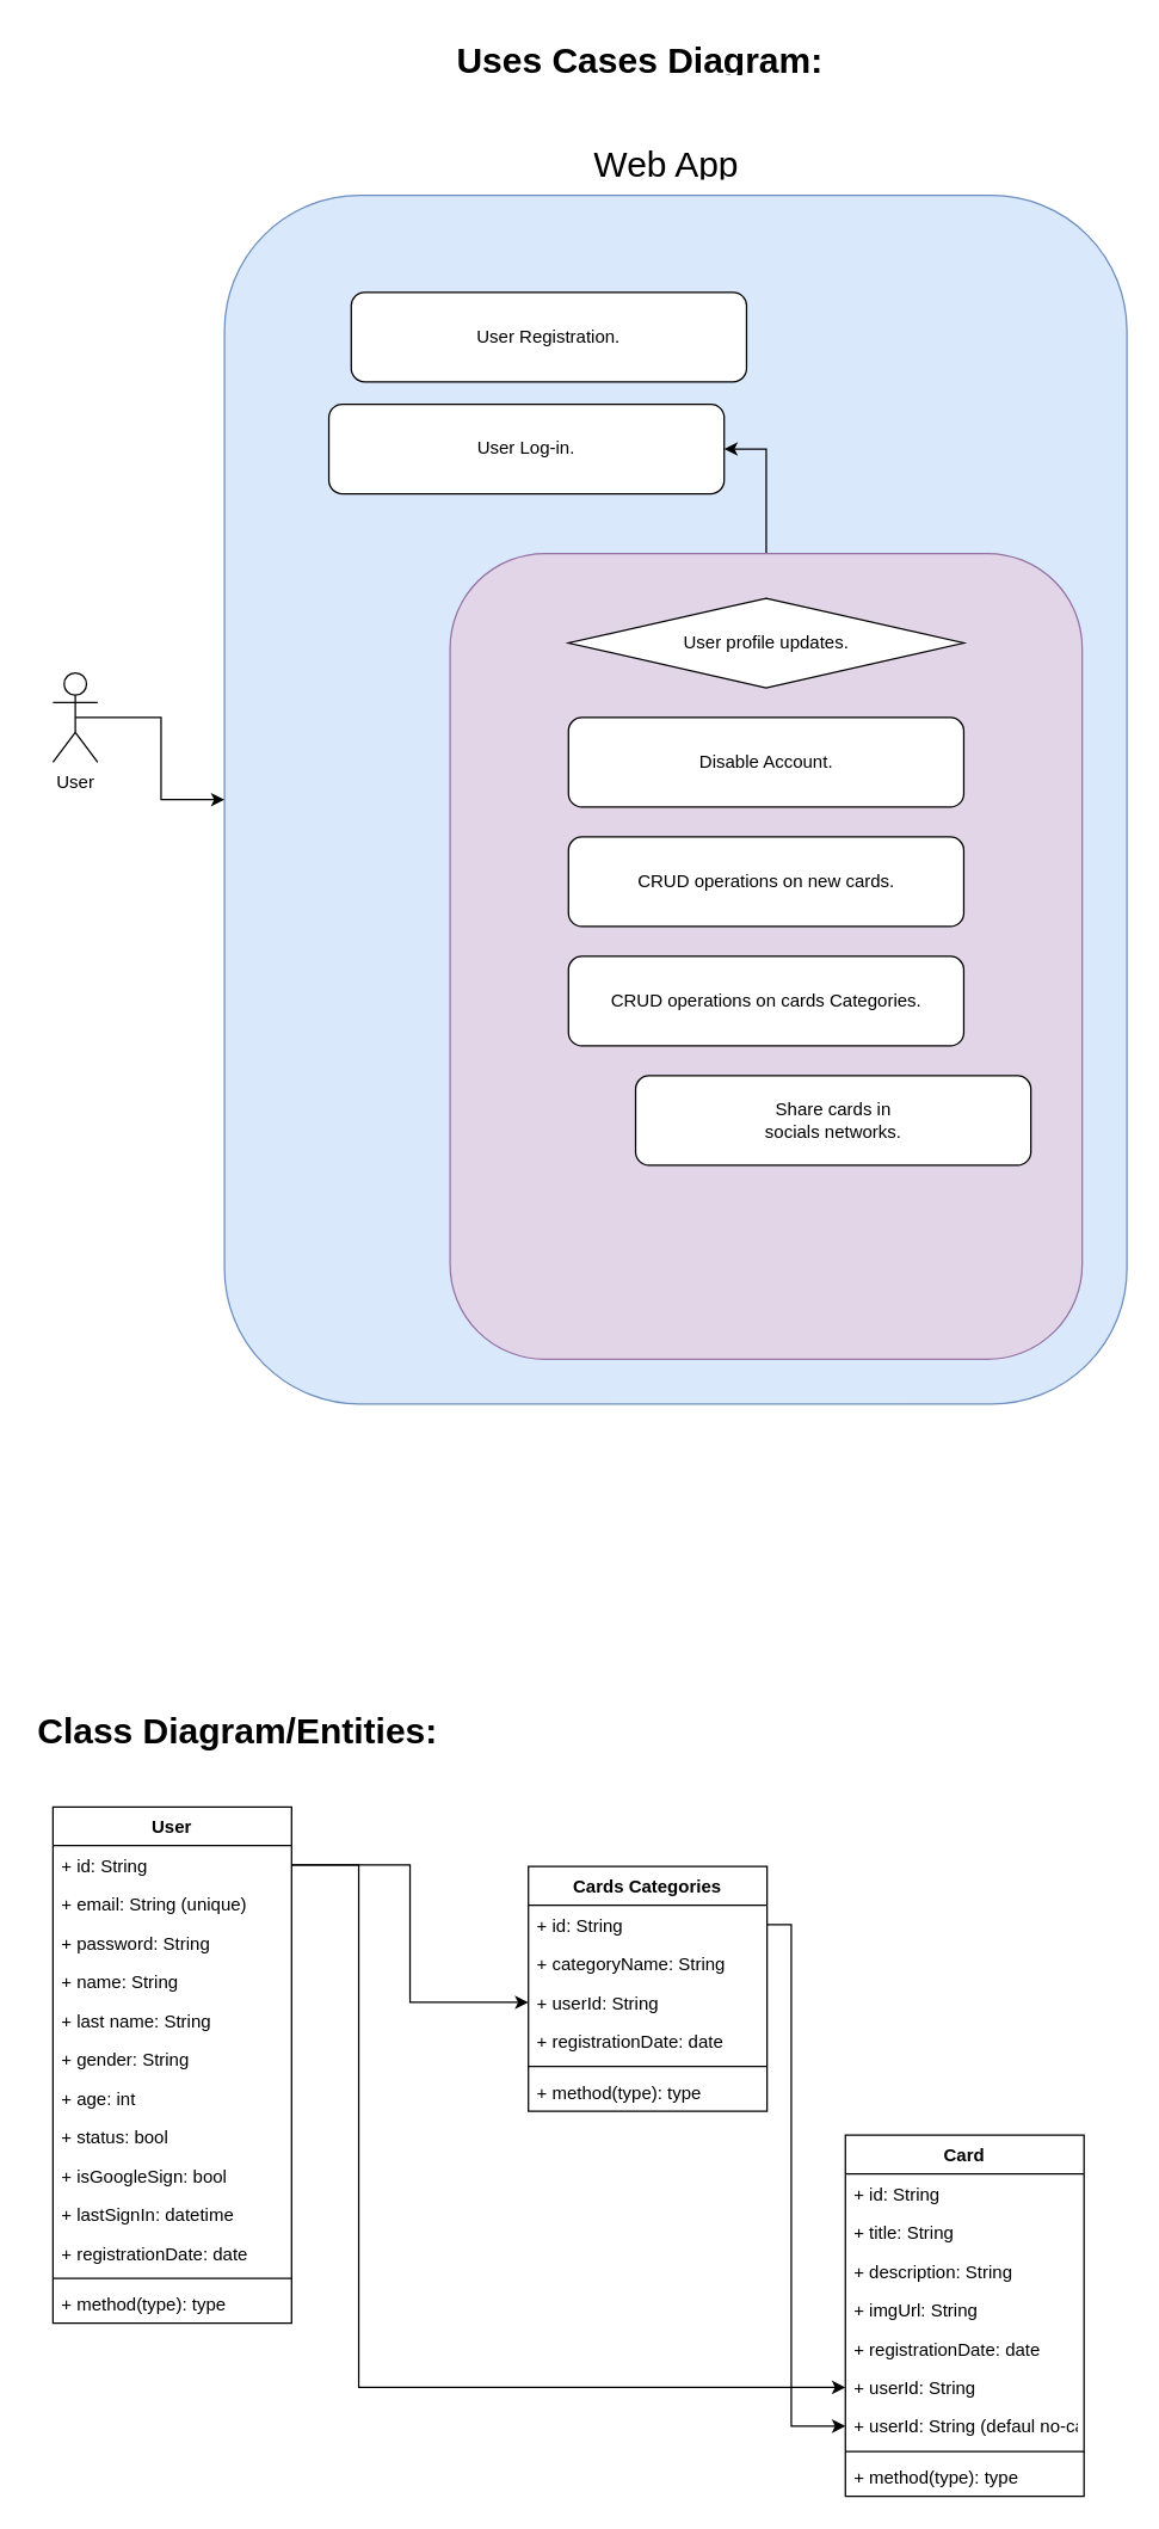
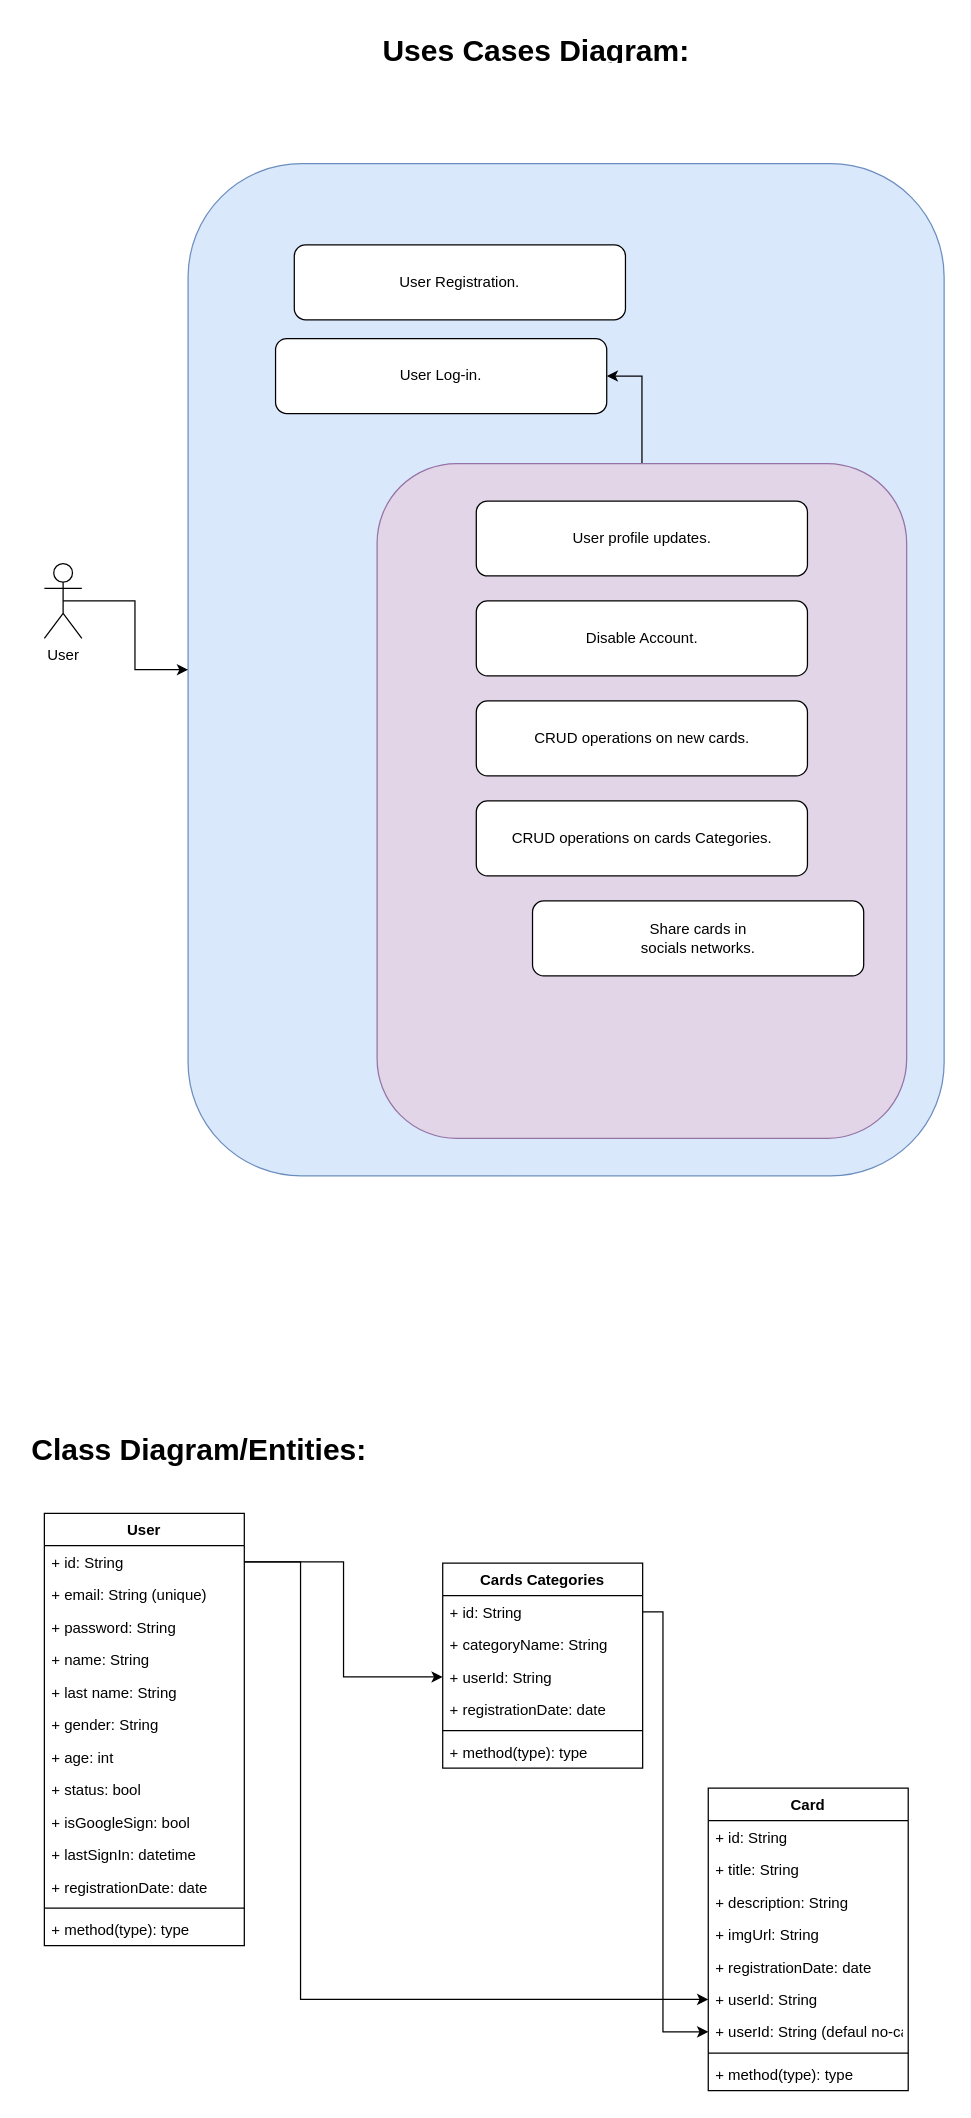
  <mxCell id="0" />
  <mxCell id="1" parent="0" />
  <mxCell id="2" value="" style="rounded=1;whiteSpace=wrap;html=1;fillColor=#dae8fc;strokeColor=#6c8ebf;" vertex="1" parent="1"><mxGeometry x="150" y="130" width="605" height="810" as="geometry" /></mxCell>
- <mxCell id="3" value="&lt;h1&gt;&lt;span style=&quot;font-weight: normal&quot;&gt;Web App&lt;/span&gt;&lt;/h1&gt;" style="text;html=1;strokeColor=none;fillColor=none;spacing=5;spacingTop=-20;whiteSpace=wrap;overflow=hidden;rounded=0;" vertex="1" parent="1"><mxGeometry x="392.5" y="90" width="120" height="30" as="geometry" /></mxCell>
  <mxCell id="4" value="User Registration." style="rounded=1;whiteSpace=wrap;html=1;" vertex="1" parent="1"><mxGeometry x="235" y="195" width="265" height="60" as="geometry" /></mxCell>
  <mxCell id="5" value="User Log-in." style="rounded=1;whiteSpace=wrap;html=1;" vertex="1" parent="1"><mxGeometry x="220" y="270" width="265" height="60" as="geometry" /></mxCell>
  <mxCell id="6" style="edgeStyle=orthogonalEdgeStyle;rounded=0;orthogonalLoop=1;jettySize=auto;html=1;exitX=0.5;exitY=0.5;exitDx=0;exitDy=0;exitPerimeter=0;" edge="1" parent="1" source="7" target="2"><mxGeometry relative="1" as="geometry" /></mxCell>
  <mxCell id="7" value="User" style="shape=umlActor;verticalLabelPosition=bottom;verticalAlign=top;html=1;outlineConnect=0;" vertex="1" parent="1"><mxGeometry x="35" y="450" width="30" height="60" as="geometry" /></mxCell>
  <mxCell id="8" style="edgeStyle=orthogonalEdgeStyle;rounded=0;orthogonalLoop=1;jettySize=auto;html=1;entryX=1;entryY=0.5;entryDx=0;entryDy=0;" edge="1" parent="1" source="9" target="5"><mxGeometry relative="1" as="geometry" /></mxCell>
  <mxCell id="9" value="" style="rounded=1;whiteSpace=wrap;html=1;fillColor=#e1d5e7;strokeColor=#9673a6;" vertex="1" parent="1"><mxGeometry x="301.26" y="370" width="423.75" height="540" as="geometry" /></mxCell>
- <mxCell id="10" value="User profile updates." style="rhombus;whiteSpace=wrap;html=1;" vertex="1" parent="1"><mxGeometry x="380.63" y="400" width="265" height="60" as="geometry" /></mxCell>
+ <mxCell id="10" value="User profile updates." style="rounded=1;whiteSpace=wrap;html=1;" vertex="1" parent="1"><mxGeometry x="380.63" y="400" width="265" height="60" as="geometry" /></mxCell>
  <mxCell id="11" value="Disable Account." style="rounded=1;whiteSpace=wrap;html=1;" vertex="1" parent="1"><mxGeometry x="380.63" y="480" width="265" height="60" as="geometry" /></mxCell>
  <mxCell id="12" value="CRUD operations on new cards." style="rounded=1;whiteSpace=wrap;html=1;" vertex="1" parent="1"><mxGeometry x="380.63" y="560" width="265" height="60" as="geometry" /></mxCell>
  <mxCell id="13" value="Share cards in&lt;br&gt;socials networks." style="rounded=1;whiteSpace=wrap;html=1;" vertex="1" parent="1"><mxGeometry x="425.63" y="720" width="265" height="60" as="geometry" /></mxCell>
  <mxCell id="14" value="&lt;h1&gt;Class Diagram/Entities:&lt;/h1&gt;" style="text;html=1;strokeColor=none;fillColor=none;spacing=5;spacingTop=-20;whiteSpace=wrap;overflow=hidden;rounded=0;" vertex="1" parent="1"><mxGeometry x="20" y="1140" width="315" height="40" as="geometry" /></mxCell>
  <mxCell id="15" value="&lt;h1&gt;Uses Cases Diagram:&lt;/h1&gt;" style="text;html=1;strokeColor=none;fillColor=none;spacing=5;spacingTop=-20;whiteSpace=wrap;overflow=hidden;rounded=0;" vertex="1" parent="1"><mxGeometry x="301.26" y="20" width="265" height="30" as="geometry" /></mxCell>
  <mxCell id="16" value="User" style="swimlane;fontStyle=1;align=center;verticalAlign=top;childLayout=stackLayout;horizontal=1;startSize=26;horizontalStack=0;resizeParent=1;resizeParentMax=0;resizeLast=0;collapsible=1;marginBottom=0;" vertex="1" parent="1"><mxGeometry x="35" y="1210" width="160" height="346" as="geometry" /></mxCell>
  <mxCell id="17" value="+ id: String" style="text;strokeColor=none;fillColor=none;align=left;verticalAlign=top;spacingLeft=4;spacingRight=4;overflow=hidden;rotatable=0;points=[[0,0.5],[1,0.5]];portConstraint=eastwest;" vertex="1" parent="16"><mxGeometry y="26" width="160" height="26" as="geometry" /></mxCell>
  <mxCell id="18" value="+ email: String (unique)" style="text;strokeColor=none;fillColor=none;align=left;verticalAlign=top;spacingLeft=4;spacingRight=4;overflow=hidden;rotatable=0;points=[[0,0.5],[1,0.5]];portConstraint=eastwest;" vertex="1" parent="16"><mxGeometry y="52" width="160" height="26" as="geometry" /></mxCell>
  <mxCell id="19" value="+ password: String" style="text;strokeColor=none;fillColor=none;align=left;verticalAlign=top;spacingLeft=4;spacingRight=4;overflow=hidden;rotatable=0;points=[[0,0.5],[1,0.5]];portConstraint=eastwest;" vertex="1" parent="16"><mxGeometry y="78" width="160" height="26" as="geometry" /></mxCell>
  <mxCell id="20" value="+ name: String" style="text;strokeColor=none;fillColor=none;align=left;verticalAlign=top;spacingLeft=4;spacingRight=4;overflow=hidden;rotatable=0;points=[[0,0.5],[1,0.5]];portConstraint=eastwest;" vertex="1" parent="16"><mxGeometry y="104" width="160" height="26" as="geometry" /></mxCell>
  <mxCell id="21" value="+ last name: String" style="text;strokeColor=none;fillColor=none;align=left;verticalAlign=top;spacingLeft=4;spacingRight=4;overflow=hidden;rotatable=0;points=[[0,0.5],[1,0.5]];portConstraint=eastwest;" vertex="1" parent="16"><mxGeometry y="130" width="160" height="26" as="geometry" /></mxCell>
  <mxCell id="22" value="+ gender: String" style="text;strokeColor=none;fillColor=none;align=left;verticalAlign=top;spacingLeft=4;spacingRight=4;overflow=hidden;rotatable=0;points=[[0,0.5],[1,0.5]];portConstraint=eastwest;" vertex="1" parent="16"><mxGeometry y="156" width="160" height="26" as="geometry" /></mxCell>
  <mxCell id="23" value="+ age: int" style="text;strokeColor=none;fillColor=none;align=left;verticalAlign=top;spacingLeft=4;spacingRight=4;overflow=hidden;rotatable=0;points=[[0,0.5],[1,0.5]];portConstraint=eastwest;" vertex="1" parent="16"><mxGeometry y="182" width="160" height="26" as="geometry" /></mxCell>
  <mxCell id="24" value="+ status: bool" style="text;strokeColor=none;fillColor=none;align=left;verticalAlign=top;spacingLeft=4;spacingRight=4;overflow=hidden;rotatable=0;points=[[0,0.5],[1,0.5]];portConstraint=eastwest;" vertex="1" parent="16"><mxGeometry y="208" width="160" height="26" as="geometry" /></mxCell>
  <mxCell id="25" value="+ isGoogleSign: bool" style="text;strokeColor=none;fillColor=none;align=left;verticalAlign=top;spacingLeft=4;spacingRight=4;overflow=hidden;rotatable=0;points=[[0,0.5],[1,0.5]];portConstraint=eastwest;" vertex="1" parent="16"><mxGeometry y="234" width="160" height="26" as="geometry" /></mxCell>
  <mxCell id="26" value="+ lastSignIn: datetime" style="text;strokeColor=none;fillColor=none;align=left;verticalAlign=top;spacingLeft=4;spacingRight=4;overflow=hidden;rotatable=0;points=[[0,0.5],[1,0.5]];portConstraint=eastwest;" vertex="1" parent="16"><mxGeometry y="260" width="160" height="26" as="geometry" /></mxCell>
  <mxCell id="27" value="+ registrationDate: date" style="text;strokeColor=none;fillColor=none;align=left;verticalAlign=top;spacingLeft=4;spacingRight=4;overflow=hidden;rotatable=0;points=[[0,0.5],[1,0.5]];portConstraint=eastwest;" vertex="1" parent="16"><mxGeometry y="286" width="160" height="26" as="geometry" /></mxCell>
  <mxCell id="28" value="" style="line;strokeWidth=1;fillColor=none;align=left;verticalAlign=middle;spacingTop=-1;spacingLeft=3;spacingRight=3;rotatable=0;labelPosition=right;points=[];portConstraint=eastwest;" vertex="1" parent="16"><mxGeometry y="312" width="160" height="8" as="geometry" /></mxCell>
  <mxCell id="29" value="+ method(type): type" style="text;strokeColor=none;fillColor=none;align=left;verticalAlign=top;spacingLeft=4;spacingRight=4;overflow=hidden;rotatable=0;points=[[0,0.5],[1,0.5]];portConstraint=eastwest;" vertex="1" parent="16"><mxGeometry y="320" width="160" height="26" as="geometry" /></mxCell>
  <mxCell id="30" style="edgeStyle=orthogonalEdgeStyle;rounded=0;orthogonalLoop=1;jettySize=auto;html=1;exitX=0.5;exitY=1;exitDx=0;exitDy=0;" edge="1" parent="1" source="15" target="15"><mxGeometry relative="1" as="geometry" /></mxCell>
  <mxCell id="31" value="Card" style="swimlane;fontStyle=1;align=center;verticalAlign=top;childLayout=stackLayout;horizontal=1;startSize=26;horizontalStack=0;resizeParent=1;resizeParentMax=0;resizeLast=0;collapsible=1;marginBottom=0;" vertex="1" parent="1"><mxGeometry x="566.26" y="1430" width="160" height="242" as="geometry" /></mxCell>
  <mxCell id="32" value="+ id: String" style="text;strokeColor=none;fillColor=none;align=left;verticalAlign=top;spacingLeft=4;spacingRight=4;overflow=hidden;rotatable=0;points=[[0,0.5],[1,0.5]];portConstraint=eastwest;" vertex="1" parent="31"><mxGeometry y="26" width="160" height="26" as="geometry" /></mxCell>
  <mxCell id="33" value="+ title: String" style="text;strokeColor=none;fillColor=none;align=left;verticalAlign=top;spacingLeft=4;spacingRight=4;overflow=hidden;rotatable=0;points=[[0,0.5],[1,0.5]];portConstraint=eastwest;" vertex="1" parent="31"><mxGeometry y="52" width="160" height="26" as="geometry" /></mxCell>
  <mxCell id="34" value="+ description: String" style="text;strokeColor=none;fillColor=none;align=left;verticalAlign=top;spacingLeft=4;spacingRight=4;overflow=hidden;rotatable=0;points=[[0,0.5],[1,0.5]];portConstraint=eastwest;" vertex="1" parent="31"><mxGeometry y="78" width="160" height="26" as="geometry" /></mxCell>
  <mxCell id="35" value="+ imgUrl: String" style="text;strokeColor=none;fillColor=none;align=left;verticalAlign=top;spacingLeft=4;spacingRight=4;overflow=hidden;rotatable=0;points=[[0,0.5],[1,0.5]];portConstraint=eastwest;" vertex="1" parent="31"><mxGeometry y="104" width="160" height="26" as="geometry" /></mxCell>
  <mxCell id="36" value="+ registrationDate: date" style="text;strokeColor=none;fillColor=none;align=left;verticalAlign=top;spacingLeft=4;spacingRight=4;overflow=hidden;rotatable=0;points=[[0,0.5],[1,0.5]];portConstraint=eastwest;" vertex="1" parent="31"><mxGeometry y="130" width="160" height="26" as="geometry" /></mxCell>
  <mxCell id="37" value="+ userId: String" style="text;strokeColor=none;fillColor=none;align=left;verticalAlign=top;spacingLeft=4;spacingRight=4;overflow=hidden;rotatable=0;points=[[0,0.5],[1,0.5]];portConstraint=eastwest;" vertex="1" parent="31"><mxGeometry y="156" width="160" height="26" as="geometry" /></mxCell>
  <mxCell id="38" value="+ userId: String (defaul no-category)" style="text;strokeColor=none;fillColor=none;align=left;verticalAlign=top;spacingLeft=4;spacingRight=4;overflow=hidden;rotatable=0;points=[[0,0.5],[1,0.5]];portConstraint=eastwest;" vertex="1" parent="31"><mxGeometry y="182" width="160" height="26" as="geometry" /></mxCell>
  <mxCell id="39" value="" style="line;strokeWidth=1;fillColor=none;align=left;verticalAlign=middle;spacingTop=-1;spacingLeft=3;spacingRight=3;rotatable=0;labelPosition=right;points=[];portConstraint=eastwest;" vertex="1" parent="31"><mxGeometry y="208" width="160" height="8" as="geometry" /></mxCell>
  <mxCell id="40" value="+ method(type): type" style="text;strokeColor=none;fillColor=none;align=left;verticalAlign=top;spacingLeft=4;spacingRight=4;overflow=hidden;rotatable=0;points=[[0,0.5],[1,0.5]];portConstraint=eastwest;" vertex="1" parent="31"><mxGeometry y="216" width="160" height="26" as="geometry" /></mxCell>
  <mxCell id="41" value="Cards Categories" style="swimlane;fontStyle=1;align=center;verticalAlign=top;childLayout=stackLayout;horizontal=1;startSize=26;horizontalStack=0;resizeParent=1;resizeParentMax=0;resizeLast=0;collapsible=1;marginBottom=0;" vertex="1" parent="1"><mxGeometry x="353.76" y="1250" width="160" height="164" as="geometry" /></mxCell>
  <mxCell id="42" value="+ id: String" style="text;strokeColor=none;fillColor=none;align=left;verticalAlign=top;spacingLeft=4;spacingRight=4;overflow=hidden;rotatable=0;points=[[0,0.5],[1,0.5]];portConstraint=eastwest;" vertex="1" parent="41"><mxGeometry y="26" width="160" height="26" as="geometry" /></mxCell>
  <mxCell id="43" value="+ categoryName: String" style="text;strokeColor=none;fillColor=none;align=left;verticalAlign=top;spacingLeft=4;spacingRight=4;overflow=hidden;rotatable=0;points=[[0,0.5],[1,0.5]];portConstraint=eastwest;" vertex="1" parent="41"><mxGeometry y="52" width="160" height="26" as="geometry" /></mxCell>
  <mxCell id="44" value="+ userId: String" style="text;strokeColor=none;fillColor=none;align=left;verticalAlign=top;spacingLeft=4;spacingRight=4;overflow=hidden;rotatable=0;points=[[0,0.5],[1,0.5]];portConstraint=eastwest;" vertex="1" parent="41"><mxGeometry y="78" width="160" height="26" as="geometry" /></mxCell>
  <mxCell id="45" value="+ registrationDate: date" style="text;strokeColor=none;fillColor=none;align=left;verticalAlign=top;spacingLeft=4;spacingRight=4;overflow=hidden;rotatable=0;points=[[0,0.5],[1,0.5]];portConstraint=eastwest;" vertex="1" parent="41"><mxGeometry y="104" width="160" height="26" as="geometry" /></mxCell>
  <mxCell id="46" value="" style="line;strokeWidth=1;fillColor=none;align=left;verticalAlign=middle;spacingTop=-1;spacingLeft=3;spacingRight=3;rotatable=0;labelPosition=right;points=[];portConstraint=eastwest;" vertex="1" parent="41"><mxGeometry y="130" width="160" height="8" as="geometry" /></mxCell>
  <mxCell id="47" value="+ method(type): type" style="text;strokeColor=none;fillColor=none;align=left;verticalAlign=top;spacingLeft=4;spacingRight=4;overflow=hidden;rotatable=0;points=[[0,0.5],[1,0.5]];portConstraint=eastwest;" vertex="1" parent="41"><mxGeometry y="138" width="160" height="26" as="geometry" /></mxCell>
  <mxCell id="48" value="CRUD operations on cards Categories." style="rounded=1;whiteSpace=wrap;html=1;" vertex="1" parent="1"><mxGeometry x="380.63" y="640" width="265" height="60" as="geometry" /></mxCell>
  <mxCell id="49" style="edgeStyle=orthogonalEdgeStyle;rounded=0;orthogonalLoop=1;jettySize=auto;html=1;entryX=0;entryY=0.5;entryDx=0;entryDy=0;" edge="1" parent="1" source="17" target="44"><mxGeometry relative="1" as="geometry" /></mxCell>
  <mxCell id="50" style="edgeStyle=orthogonalEdgeStyle;rounded=0;orthogonalLoop=1;jettySize=auto;html=1;entryX=0;entryY=0.5;entryDx=0;entryDy=0;" edge="1" parent="1" source="42" target="38"><mxGeometry relative="1" as="geometry"><Array as="points"><mxPoint x="530" y="1289" /><mxPoint x="530" y="1625" /></Array></mxGeometry></mxCell>
  <mxCell id="51" style="edgeStyle=orthogonalEdgeStyle;rounded=0;orthogonalLoop=1;jettySize=auto;html=1;entryX=0;entryY=0.5;entryDx=0;entryDy=0;" edge="1" parent="1" source="17" target="37"><mxGeometry relative="1" as="geometry"><Array as="points"><mxPoint x="240" y="1249" /><mxPoint x="240" y="1599" /></Array></mxGeometry></mxCell>
